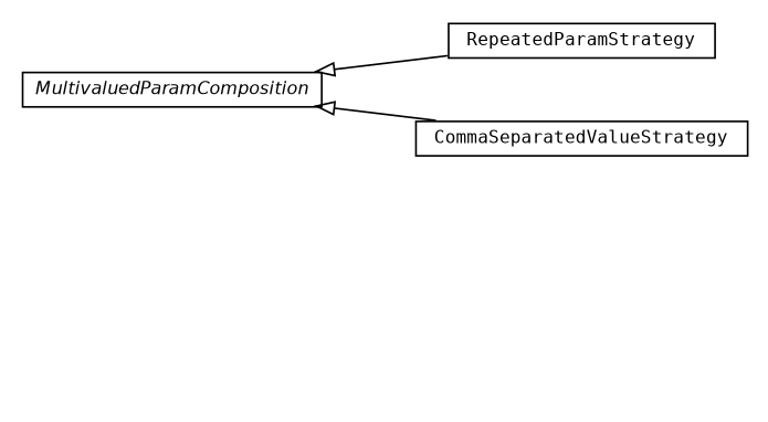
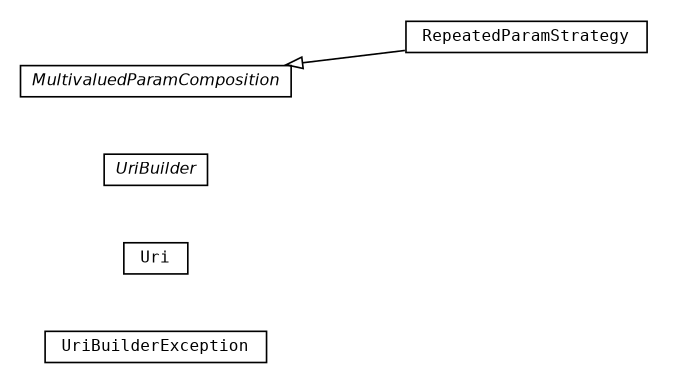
  digraph {
    nodesep=0.25
    rankdir=LR
    ranksep=0.5
    fontname="DejaVu Sans Mono"
    node [fontcolor=black fontname="DejaVu Sans Mono" fontsize=10.0 shape=plaintext]
    edge [arrowtail=empty dir=back fontname="DejaVu Sans Mono" fontsize=10 headport=p labelfontname=Helvetica labelfontsize=10 tailport=p]
+   n1 [label=<<table title="org.turbogwt.net.shared.UriBuilderException" border="0" cellborder="1" cellspacing="0" cellpadding="2" port="p" href="./UriBuilderException.html"> 		<tr><td><table border="0" cellspacing="0" cellpadding="1"> <tr><td align="center" balign="center"> UriBuilderException </td></tr> 		</table></td></tr> 		</table>>]
+   n2 [label=<<table title="org.turbogwt.net.shared.Uri" border="0" cellborder="1" cellspacing="0" cellpadding="2" port="p" href="./Uri.html"> 		<tr><td><table border="0" cellspacing="0" cellpadding="1"> <tr><td align="center" balign="center"> Uri </td></tr> 		</table></td></tr> 		</table>>]
+   n3 [label=<<table title="org.turbogwt.net.shared.UriBuilder" border="0" cellborder="1" cellspacing="0" cellpadding="2" port="p" href="./UriBuilder.html"> 		<tr><td><table border="0" cellspacing="0" cellpadding="1"> <tr><td align="center" balign="center"><font face="Helvetica-Oblique"> UriBuilder </font></td></tr> 		</table></td></tr> 		</table>>]
    n4 [label=<<table title="org.turbogwt.net.shared.MultivaluedParamComposition" border="0" cellborder="1" cellspacing="0" cellpadding="2" port="p" href="./MultivaluedParamComposition.html"> 		<tr><td><table border="0" cellspacing="0" cellpadding="1"> <tr><td align="center" balign="center"><font face="Helvetica-Oblique"> MultivaluedParamComposition </font></td></tr> 		</table></td></tr> 		</table>>]
    n5 [label=<<table title="org.turbogwt.net.shared.MultivaluedParamComposition.RepeatedParamStrategy" border="0" cellborder="1" cellspacing="0" cellpadding="2" port="p" href="./MultivaluedParamComposition.RepeatedParamStrategy.html"> 		<tr><td><table border="0" cellspacing="0" cellpadding="1"> <tr><td align="center" balign="center"> RepeatedParamStrategy </td></tr> 		</table></td></tr> 		</table>>]
-   n6 [label=<<table title="org.turbogwt.net.shared.MultivaluedParamComposition.CommaSeparatedValueStrategy" border="0" cellborder="1" cellspacing="0" cellpadding="2" port="p" href="./MultivaluedParamComposition.CommaSeparatedValueStrategy.html"> 		<tr><td><table border="0" cellspacing="0" cellpadding="1"> <tr><td align="center" balign="center"> CommaSeparatedValueStrategy </td></tr> 		</table></td></tr> 		</table>>]
    n4 -> n5
-   n4 -> n6
  }
